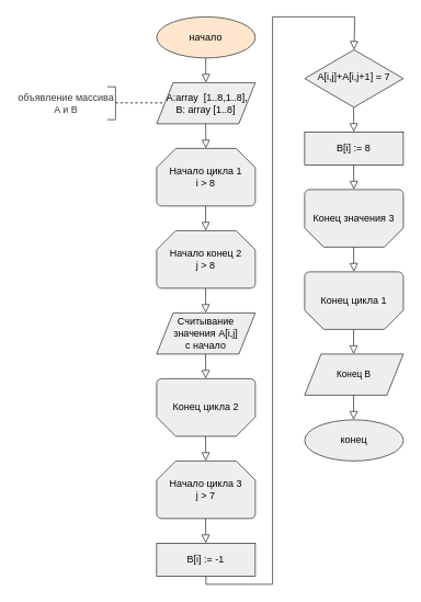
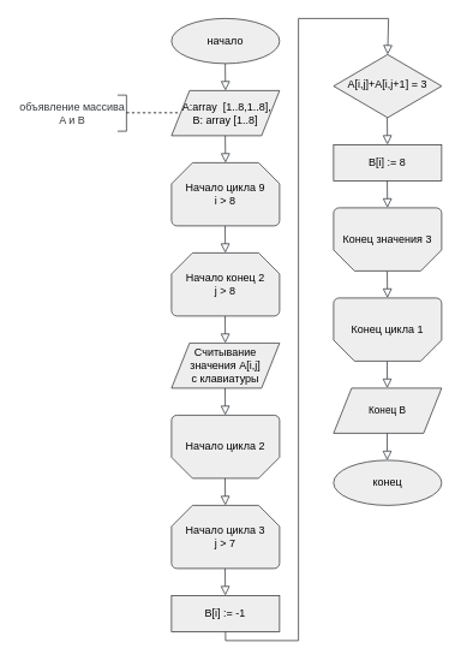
  <mxCell id="0" />
  <mxCell id="1" parent="0" />
- <mxCell id="2" value="начало" style="ellipse;whiteSpace=wrap;html=1;strokeColor=#36393d;fillColor=#ffe6cc;fontColor=#000000;" parent="1" vertex="1"><mxGeometry x="190" y="20" width="120" height="50" as="geometry" /></mxCell>
- <mxCell id="3" value="Начало цикла 1&lt;br&gt;i &amp;gt; 8" style="strokeWidth=1;html=1;shape=mxgraph.flowchart.loop_limit;whiteSpace=wrap;strokeColor=#36393d;fillColor=#eeeeee;fontColor=#000000;" parent="1" vertex="1"><mxGeometry x="190" y="180" width="120" height="70" as="geometry" /></mxCell>
+ <mxCell id="2" value="начало" style="ellipse;whiteSpace=wrap;html=1;strokeColor=#36393d;fillColor=#eeeeee;fontColor=#000000;" parent="1" vertex="1"><mxGeometry x="190" y="20" width="120" height="50" as="geometry" /></mxCell>
+ <mxCell id="3" value="Начало цикла 9&lt;br&gt;i &amp;gt; 8" style="strokeWidth=1;html=1;shape=mxgraph.flowchart.loop_limit;whiteSpace=wrap;strokeColor=#36393d;fillColor=#eeeeee;fontColor=#000000;" parent="1" vertex="1"><mxGeometry x="190" y="180" width="120" height="70" as="geometry" /></mxCell>
  <mxCell id="4" value="" style="rounded=0;html=1;jettySize=auto;orthogonalLoop=1;fontSize=11;endArrow=block;endFill=0;endSize=8;strokeWidth=1;shadow=0;labelBackgroundColor=none;edgeStyle=orthogonalEdgeStyle;strokeColor=#36393d;fillColor=#eeeeee;fontColor=#000000;" parent="1" edge="1"><mxGeometry relative="1" as="geometry"><mxPoint x="429.55" y="130" as="sourcePoint" /><mxPoint x="429.82" y="160" as="targetPoint" /></mxGeometry></mxCell>
  <mxCell id="5" value="&amp;nbsp;A:array &amp;nbsp;[1..8,1..8],&lt;br&gt;B: array [1..8]" style="shape=parallelogram;perimeter=parallelogramPerimeter;whiteSpace=wrap;html=1;fixedSize=1;strokeColor=#36393d;fillColor=#eeeeee;fontColor=#000000;" parent="1" vertex="1"><mxGeometry x="190" y="100" width="120" height="50" as="geometry" /></mxCell>
  <mxCell id="6" value="" style="rounded=0;html=1;jettySize=auto;orthogonalLoop=1;fontSize=11;endArrow=block;endFill=0;endSize=8;strokeWidth=1;shadow=0;labelBackgroundColor=none;edgeStyle=orthogonalEdgeStyle;strokeColor=#36393d;fillColor=#eeeeee;fontColor=#000000;" parent="1" edge="1"><mxGeometry relative="1" as="geometry"><mxPoint x="249.66" y="70" as="sourcePoint" /><mxPoint x="249.93" y="100" as="targetPoint" /></mxGeometry></mxCell>
  <mxCell id="7" value="" style="rounded=0;html=1;jettySize=auto;orthogonalLoop=1;fontSize=11;endArrow=block;endFill=0;endSize=8;strokeWidth=1;shadow=0;labelBackgroundColor=none;edgeStyle=orthogonalEdgeStyle;strokeColor=#36393d;fillColor=#eeeeee;fontColor=#000000;" parent="1" edge="1"><mxGeometry relative="1" as="geometry"><mxPoint x="249.68" y="150" as="sourcePoint" /><mxPoint x="249.95" y="180" as="targetPoint" /></mxGeometry></mxCell>
  <mxCell id="8" value="" style="rounded=0;html=1;jettySize=auto;orthogonalLoop=1;fontSize=11;endArrow=block;endFill=0;endSize=8;strokeWidth=1;shadow=0;labelBackgroundColor=none;edgeStyle=orthogonalEdgeStyle;strokeColor=#36393d;fillColor=#eeeeee;fontColor=#000000;" parent="1" edge="1"><mxGeometry relative="1" as="geometry"><mxPoint x="249.5" y="350" as="sourcePoint" /><mxPoint x="249.77" y="380" as="targetPoint" /></mxGeometry></mxCell>
  <mxCell id="9" value="" style="rounded=0;html=1;jettySize=auto;orthogonalLoop=1;fontSize=11;endArrow=block;endFill=0;endSize=8;strokeWidth=1;shadow=0;labelBackgroundColor=none;edgeStyle=orthogonalEdgeStyle;strokeColor=#36393d;fillColor=#eeeeee;fontColor=#000000;" parent="1" edge="1"><mxGeometry relative="1" as="geometry"><mxPoint x="249.5" y="430" as="sourcePoint" /><mxPoint x="249.77" y="460" as="targetPoint" /></mxGeometry></mxCell>
- <mxCell id="10" value="Конец цикла 2" style="strokeWidth=1;html=1;shape=mxgraph.flowchart.loop_limit;whiteSpace=wrap;strokeColor=#36393d;fillColor=#eeeeee;fontColor=#000000;direction=west;" parent="1" vertex="1"><mxGeometry x="190" y="460" width="120" height="70" as="geometry" /></mxCell>
+ <mxCell id="10" value="Начало цикла 2" style="strokeWidth=1;html=1;shape=mxgraph.flowchart.loop_limit;whiteSpace=wrap;strokeColor=#36393d;fillColor=#eeeeee;fontColor=#000000;direction=west;" parent="1" vertex="1"><mxGeometry x="190" y="460" width="120" height="70" as="geometry" /></mxCell>
  <mxCell id="11" value="конец" style="ellipse;whiteSpace=wrap;html=1;strokeColor=#36393d;fillColor=#eeeeee;fontColor=#000000;" parent="1" vertex="1"><mxGeometry x="370" y="510" width="120" height="50" as="geometry" /></mxCell>
  <mxCell id="12" value="" style="rounded=0;html=1;jettySize=auto;orthogonalLoop=1;fontSize=11;endArrow=block;endFill=0;endSize=8;strokeWidth=1;shadow=0;labelBackgroundColor=none;edgeStyle=orthogonalEdgeStyle;strokeColor=#36393d;fillColor=#eeeeee;fontColor=#000000;" parent="1" edge="1"><mxGeometry relative="1" as="geometry"><mxPoint x="429.55" y="400" as="sourcePoint" /><mxPoint x="429.55" y="430" as="targetPoint" /></mxGeometry></mxCell>
  <mxCell id="13" value="" style="rounded=0;html=1;jettySize=auto;orthogonalLoop=1;fontSize=11;endArrow=block;endFill=0;endSize=8;strokeWidth=1;shadow=0;labelBackgroundColor=none;edgeStyle=orthogonalEdgeStyle;strokeColor=#36393d;fillColor=#eeeeee;fontColor=#000000;" parent="1" edge="1"><mxGeometry relative="1" as="geometry"><mxPoint x="249.52" y="530" as="sourcePoint" /><mxPoint x="249.79" y="560" as="targetPoint" /></mxGeometry></mxCell>
  <mxCell id="14" value="&lt;span style=&quot;font-size: 11px;&quot;&gt;Конец B&lt;/span&gt;" style="shape=parallelogram;perimeter=parallelogramPerimeter;whiteSpace=wrap;html=1;fixedSize=1;strokeColor=#36393d;fillColor=#eeeeee;fontColor=#000000;" parent="1" vertex="1"><mxGeometry x="370" y="430" width="120" height="50" as="geometry" /></mxCell>
  <mxCell id="15" value="" style="rounded=0;html=1;jettySize=auto;orthogonalLoop=1;fontSize=11;endArrow=block;endFill=0;endSize=8;strokeWidth=1;shadow=0;labelBackgroundColor=none;edgeStyle=orthogonalEdgeStyle;strokeColor=#36393d;fillColor=#eeeeee;fontColor=#000000;" parent="1" edge="1"><mxGeometry relative="1" as="geometry"><mxPoint x="249.5" y="250" as="sourcePoint" /><mxPoint x="249.77" y="280" as="targetPoint" /></mxGeometry></mxCell>
  <mxCell id="16" value="B[i] := -1" style="rounded=0;whiteSpace=wrap;html=1;strokeColor=#36393d;fillColor=#eeeeee;fontColor=#000000;" parent="1" vertex="1"><mxGeometry x="190" y="660" width="120" height="40" as="geometry" /></mxCell>
  <mxCell id="17" value="" style="rounded=0;html=1;jettySize=auto;orthogonalLoop=1;fontSize=11;endArrow=block;endFill=0;endSize=8;strokeWidth=1;shadow=0;labelBackgroundColor=none;edgeStyle=orthogonalEdgeStyle;strokeColor=#36393d;fillColor=#eeeeee;fontColor=#000000;" parent="1" edge="1"><mxGeometry relative="1" as="geometry"><mxPoint x="429.55" y="300" as="sourcePoint" /><mxPoint x="429.82" y="330" as="targetPoint" /></mxGeometry></mxCell>
  <mxCell id="18" value="Начало конец 2&lt;br&gt;j &amp;gt; 8" style="strokeWidth=1;html=1;shape=mxgraph.flowchart.loop_limit;whiteSpace=wrap;strokeColor=#36393d;fillColor=#eeeeee;fontColor=#000000;" parent="1" vertex="1"><mxGeometry x="190" y="280" width="120" height="70" as="geometry" /></mxCell>
- <mxCell id="19" value="&lt;font style=&quot;&quot;&gt;Считывание значения A[i,j]&lt;br style=&quot;border-color: var(--border-color);&quot;&gt;с начало&lt;br&gt;&lt;/font&gt;" style="shape=parallelogram;perimeter=parallelogramPerimeter;whiteSpace=wrap;html=1;fixedSize=1;strokeColor=#36393d;fillColor=#eeeeee;fontColor=#000000;" parent="1" vertex="1"><mxGeometry x="190" y="380" width="120" height="50" as="geometry" /></mxCell>
+ <mxCell id="19" value="&lt;font style=&quot;&quot;&gt;Считывание значения A[i,j]&lt;br style=&quot;border-color: var(--border-color);&quot;&gt;с клавиатуры&lt;br&gt;&lt;/font&gt;" style="shape=parallelogram;perimeter=parallelogramPerimeter;whiteSpace=wrap;html=1;fixedSize=1;strokeColor=#36393d;fillColor=#eeeeee;fontColor=#000000;" parent="1" vertex="1"><mxGeometry x="190" y="380" width="120" height="50" as="geometry" /></mxCell>
  <mxCell id="20" value="" style="rounded=0;html=1;jettySize=auto;orthogonalLoop=1;fontSize=11;endArrow=block;endFill=0;endSize=8;strokeWidth=1;shadow=0;labelBackgroundColor=none;edgeStyle=orthogonalEdgeStyle;strokeColor=#36393d;fillColor=#eeeeee;fontColor=#000000;" parent="1" edge="1"><mxGeometry relative="1" as="geometry"><mxPoint x="249.52" y="630" as="sourcePoint" /><mxPoint x="249.79" y="660" as="targetPoint" /></mxGeometry></mxCell>
  <mxCell id="21" value="B[i] := 8" style="rounded=0;whiteSpace=wrap;html=1;strokeColor=#36393d;fillColor=#eeeeee;fontColor=#000000;" parent="1" vertex="1"><mxGeometry x="370" y="160" width="120" height="40" as="geometry" /></mxCell>
  <mxCell id="22" value="Конец цикла 1" style="strokeWidth=1;html=1;shape=mxgraph.flowchart.loop_limit;whiteSpace=wrap;strokeColor=#36393d;fillColor=#eeeeee;fontColor=#000000;direction=west;" parent="1" vertex="1"><mxGeometry x="370" y="330" width="120" height="70" as="geometry" /></mxCell>
  <mxCell id="23" value="Начало цикла 3&lt;br&gt;j &amp;gt; 7" style="strokeWidth=1;html=1;shape=mxgraph.flowchart.loop_limit;whiteSpace=wrap;strokeColor=#36393d;fillColor=#eeeeee;fontColor=#000000;" parent="1" vertex="1"><mxGeometry x="190" y="560" width="120" height="70" as="geometry" /></mxCell>
  <mxCell id="24" value="" style="rounded=0;html=1;jettySize=auto;orthogonalLoop=1;fontSize=11;endArrow=block;endFill=0;endSize=8;strokeWidth=1;shadow=0;labelBackgroundColor=none;edgeStyle=orthogonalEdgeStyle;strokeColor=#36393d;fillColor=#eeeeee;fontColor=#000000;" parent="1" edge="1"><mxGeometry relative="1" as="geometry"><mxPoint x="250" y="700" as="sourcePoint" /><mxPoint x="430" y="60" as="targetPoint" /><Array as="points"><mxPoint x="250" y="710" /><mxPoint x="331" y="710" /><mxPoint x="331" y="20" /><mxPoint x="431" y="20" /><mxPoint x="431" y="60" /></Array></mxGeometry></mxCell>
- <mxCell id="25" value="&lt;font style=&quot;&quot;&gt;&lt;font style=&quot;font-size: 12px;&quot;&gt;A[i,j]+A[i,j+1] = 7&lt;/font&gt;&lt;br&gt;&lt;/font&gt;" style="rhombus;whiteSpace=wrap;html=1;shadow=0;fontFamily=Helvetica;fontSize=12;align=center;strokeWidth=1;spacing=6;spacingTop=-4;strokeColor=#36393d;fillColor=#eeeeee;fontColor=#000000;" parent="1" vertex="1"><mxGeometry x="370" y="60" width="120" height="70" as="geometry" /></mxCell>
+ <mxCell id="25" value="&lt;font style=&quot;&quot;&gt;&lt;font style=&quot;font-size: 12px;&quot;&gt;A[i,j]+A[i,j+1] = 3&lt;/font&gt;&lt;br&gt;&lt;/font&gt;" style="rhombus;whiteSpace=wrap;html=1;shadow=0;fontFamily=Helvetica;fontSize=12;align=center;strokeWidth=1;spacing=6;spacingTop=-4;strokeColor=#36393d;fillColor=#eeeeee;fontColor=#000000;" parent="1" vertex="1"><mxGeometry x="370" y="60" width="120" height="70" as="geometry" /></mxCell>
  <mxCell id="26" value="" style="rounded=0;html=1;jettySize=auto;orthogonalLoop=1;fontSize=11;endArrow=block;endFill=0;endSize=8;strokeWidth=1;shadow=0;labelBackgroundColor=none;edgeStyle=orthogonalEdgeStyle;strokeColor=#36393d;fillColor=#eeeeee;fontColor=#000000;" parent="1" edge="1"><mxGeometry relative="1" as="geometry"><mxPoint x="429.55" y="200" as="sourcePoint" /><mxPoint x="429.82" y="230" as="targetPoint" /></mxGeometry></mxCell>
  <mxCell id="27" value="Конец значения 3" style="strokeWidth=1;html=1;shape=mxgraph.flowchart.loop_limit;whiteSpace=wrap;strokeColor=#36393d;fillColor=#eeeeee;fontColor=#000000;direction=west;" parent="1" vertex="1"><mxGeometry x="370" y="230" width="120" height="70" as="geometry" /></mxCell>
  <mxCell id="28" value="" style="rounded=0;html=1;jettySize=auto;orthogonalLoop=1;fontSize=11;endArrow=block;endFill=0;endSize=8;strokeWidth=1;shadow=0;labelBackgroundColor=none;edgeStyle=orthogonalEdgeStyle;strokeColor=#36393d;fillColor=#eeeeee;fontColor=#000000;" parent="1" edge="1"><mxGeometry relative="1" as="geometry"><mxPoint x="429.55" y="480" as="sourcePoint" /><mxPoint x="429.55" y="510" as="targetPoint" /></mxGeometry></mxCell>
  <mxCell id="29" value="" style="strokeWidth=1;html=1;shape=mxgraph.flowchart.annotation_1;align=left;pointerEvents=1;direction=east;strokeColor=#36393d;rotation=-180;" vertex="1" parent="1"><mxGeometry x="130" y="105" width="10" height="40" as="geometry" /></mxCell>
  <mxCell id="30" value="объявление массива A и B" style="text;html=1;strokeColor=none;fillColor=none;align=center;verticalAlign=middle;whiteSpace=wrap;rounded=0;fontColor=#36393d;" vertex="1" parent="1"><mxGeometry x="20" y="110" width="120" height="30" as="geometry" /></mxCell>
  <mxCell id="31" value="" style="endArrow=none;dashed=1;html=1;rounded=0;exitX=1;exitY=0.5;exitDx=0;exitDy=0;entryX=0;entryY=0.5;entryDx=0;entryDy=0;" edge="1" parent="1"><mxGeometry width="50" height="50" relative="1" as="geometry"><mxPoint x="140" y="124.6" as="sourcePoint" /><mxPoint x="200" y="124.6" as="targetPoint" /><Array as="points"><mxPoint x="170" y="124.6" /></Array></mxGeometry></mxCell>
